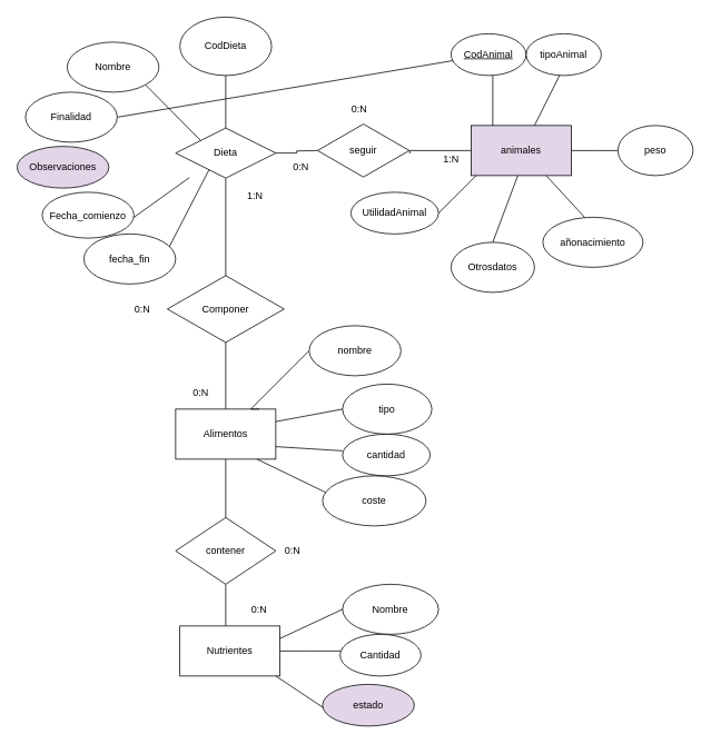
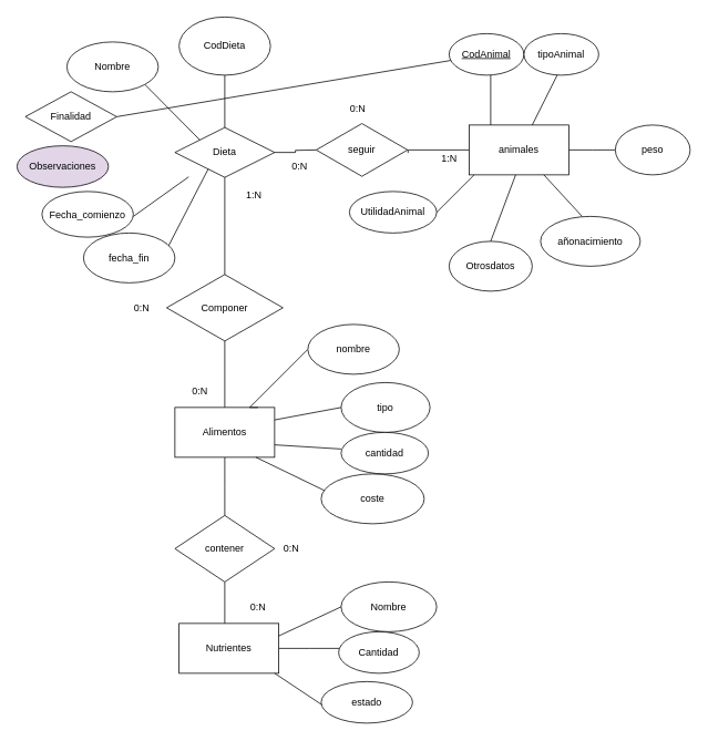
  <mxCell id="0" />
  <mxCell id="1" parent="0" />
  <mxCell id="2" style="edgeStyle=orthogonalEdgeStyle;rounded=0;orthogonalLoop=1;jettySize=auto;html=1;endArrow=none;endFill=0;" parent="1" source="5" edge="1"><mxGeometry relative="1" as="geometry"><mxPoint x="270" y="90" as="targetPoint" /></mxGeometry></mxCell>
  <mxCell id="3" style="edgeStyle=orthogonalEdgeStyle;rounded=0;orthogonalLoop=1;jettySize=auto;html=1;endArrow=none;endFill=0;" parent="1" source="5" edge="1"><mxGeometry relative="1" as="geometry"><mxPoint x="270" y="330" as="targetPoint" /></mxGeometry></mxCell>
  <mxCell id="4" style="edgeStyle=orthogonalEdgeStyle;rounded=0;orthogonalLoop=1;jettySize=auto;html=1;startArrow=none;startFill=0;endArrow=none;endFill=0;exitX=1;exitY=0.5;exitDx=0;exitDy=0;" edge="1" parent="1" source="5"><mxGeometry relative="1" as="geometry"><mxPoint x="380" y="180" as="targetPoint" /></mxGeometry></mxCell>
  <mxCell id="5" value="Dieta" style="rhombus;whiteSpace=wrap;html=1;" parent="1" vertex="1"><mxGeometry x="210" y="153" width="120" height="60" as="geometry" /></mxCell>
- <mxCell id="6" value="Finalidad" style="ellipse;whiteSpace=wrap;html=1;" parent="1" vertex="1"><mxGeometry x="30" y="110" width="110" height="60" as="geometry" /></mxCell>
+ <mxCell id="6" value="Finalidad" style="rhombus;whiteSpace=wrap;html=1;" parent="1" vertex="1"><mxGeometry x="30" y="110" width="110" height="60" as="geometry" /></mxCell>
  <mxCell id="7" value="" style="endArrow=none;html=1;exitX=0;exitY=0;exitDx=0;exitDy=0;entryX=1;entryY=1;entryDx=0;entryDy=0;" parent="1" source="5" edge="1" target="8"><mxGeometry width="50" height="50" relative="1" as="geometry"><mxPoint x="180" y="150" as="sourcePoint" /><mxPoint x="190" y="80" as="targetPoint" /></mxGeometry></mxCell>
  <mxCell id="8" value="Nombre" style="ellipse;whiteSpace=wrap;html=1;" parent="1" vertex="1"><mxGeometry x="80" y="50" width="110" height="60" as="geometry" /></mxCell>
  <mxCell id="9" value="Observaciones" style="ellipse;whiteSpace=wrap;html=1;fillColor=#e1d5e7;" parent="1" vertex="1"><mxGeometry x="20" y="175" width="110" height="50" as="geometry" /></mxCell>
  <mxCell id="10" value="CodDieta" style="ellipse;whiteSpace=wrap;html=1;" parent="1" vertex="1"><mxGeometry x="215" y="20" width="110" height="70" as="geometry" /></mxCell>
  <mxCell id="11" style="edgeStyle=orthogonalEdgeStyle;rounded=0;orthogonalLoop=1;jettySize=auto;html=1;endArrow=none;endFill=0;" parent="1" source="12" edge="1"><mxGeometry relative="1" as="geometry"><mxPoint x="270" y="490" as="targetPoint" /></mxGeometry></mxCell>
  <mxCell id="12" value="Componer" style="rhombus;whiteSpace=wrap;html=1;" parent="1" vertex="1"><mxGeometry x="200" y="330" width="140" height="80" as="geometry" /></mxCell>
  <mxCell id="13" style="edgeStyle=orthogonalEdgeStyle;rounded=0;orthogonalLoop=1;jettySize=auto;html=1;endArrow=none;endFill=0;" parent="1" source="14" edge="1"><mxGeometry relative="1" as="geometry"><mxPoint x="270" y="620" as="targetPoint" /></mxGeometry></mxCell>
  <mxCell id="14" value="Alimentos" style="rounded=0;whiteSpace=wrap;html=1;" parent="1" vertex="1"><mxGeometry x="210" y="490" width="120" height="60" as="geometry" /></mxCell>
  <mxCell id="15" style="edgeStyle=orthogonalEdgeStyle;rounded=0;orthogonalLoop=1;jettySize=auto;html=1;endArrow=none;endFill=0;" parent="1" source="16" edge="1"><mxGeometry relative="1" as="geometry"><mxPoint x="270" y="750" as="targetPoint" /></mxGeometry></mxCell>
  <mxCell id="16" value="contener" style="rhombus;whiteSpace=wrap;html=1;" parent="1" vertex="1"><mxGeometry x="210" y="620" width="120" height="80" as="geometry" /></mxCell>
  <mxCell id="17" style="edgeStyle=orthogonalEdgeStyle;rounded=0;orthogonalLoop=1;jettySize=auto;html=1;startArrow=none;startFill=0;endArrow=none;endFill=0;" edge="1" parent="1" source="18"><mxGeometry relative="1" as="geometry"><mxPoint x="410" y="780" as="targetPoint" /></mxGeometry></mxCell>
  <mxCell id="18" value="Nutrientes" style="rounded=0;whiteSpace=wrap;html=1;" parent="1" vertex="1"><mxGeometry x="215" y="750" width="120" height="60" as="geometry" /></mxCell>
  <mxCell id="19" style="edgeStyle=orthogonalEdgeStyle;rounded=0;orthogonalLoop=1;jettySize=auto;html=1;endArrow=none;endFill=0;" parent="1" source="21" edge="1"><mxGeometry relative="1" as="geometry"><mxPoint x="740" y="180" as="targetPoint" /></mxGeometry></mxCell>
  <mxCell id="20" style="edgeStyle=orthogonalEdgeStyle;rounded=0;orthogonalLoop=1;jettySize=auto;html=1;entryX=1.005;entryY=0.555;entryDx=0;entryDy=0;entryPerimeter=0;startArrow=none;startFill=0;endArrow=none;endFill=0;" edge="1" parent="1" source="21" target="33"><mxGeometry relative="1" as="geometry"><Array as="points"><mxPoint x="491" y="180" /></Array></mxGeometry></mxCell>
- <mxCell id="21" value="animales" style="rounded=0;whiteSpace=wrap;html=1;fillColor=#e1d5e7;" parent="1" vertex="1"><mxGeometry x="564" y="150" width="120" height="60" as="geometry" /></mxCell>
+ <mxCell id="21" value="animales" style="rounded=0;whiteSpace=wrap;html=1;" parent="1" vertex="1"><mxGeometry x="564" y="150" width="120" height="60" as="geometry" /></mxCell>
  <mxCell id="22" value="" style="endArrow=none;html=1;" parent="1" edge="1"><mxGeometry width="50" height="50" relative="1" as="geometry"><mxPoint x="590" y="150" as="sourcePoint" /><mxPoint x="590" y="90" as="targetPoint" /></mxGeometry></mxCell>
  <mxCell id="23" value="&lt;u&gt;CodAnimal&lt;/u&gt;" style="ellipse;whiteSpace=wrap;html=1;" parent="1" vertex="1"><mxGeometry x="540" y="40" width="90" height="50" as="geometry" /></mxCell>
  <mxCell id="24" value="" style="endArrow=none;html=1;" parent="1" edge="1"><mxGeometry width="50" height="50" relative="1" as="geometry"><mxPoint x="640" y="150" as="sourcePoint" /><mxPoint x="670" y="90" as="targetPoint" /></mxGeometry></mxCell>
  <mxCell id="25" value="tipoAnimal" style="ellipse;whiteSpace=wrap;html=1;" parent="1" vertex="1"><mxGeometry x="630" y="40" width="90" height="50" as="geometry" /></mxCell>
  <mxCell id="26" value="peso" style="ellipse;whiteSpace=wrap;html=1;" parent="1" vertex="1"><mxGeometry x="740" y="150" width="90" height="60" as="geometry" /></mxCell>
  <mxCell id="27" value="" style="endArrow=none;html=1;entryX=0.75;entryY=1;entryDx=0;entryDy=0;" parent="1" target="21" edge="1"><mxGeometry width="50" height="50" relative="1" as="geometry"><mxPoint x="700" y="260" as="sourcePoint" /><mxPoint x="690" y="210" as="targetPoint" /></mxGeometry></mxCell>
  <mxCell id="28" value="añonacimiento" style="ellipse;whiteSpace=wrap;html=1;" parent="1" vertex="1"><mxGeometry x="650" y="260" width="120" height="60" as="geometry" /></mxCell>
  <mxCell id="29" value="" style="endArrow=none;html=1;" parent="1" edge="1"><mxGeometry width="50" height="50" relative="1" as="geometry"><mxPoint x="590" y="290" as="sourcePoint" /><mxPoint x="620" y="210" as="targetPoint" /></mxGeometry></mxCell>
  <mxCell id="30" value="Otrosdatos" style="ellipse;whiteSpace=wrap;html=1;" parent="1" vertex="1"><mxGeometry x="540" y="290" width="100" height="60" as="geometry" /></mxCell>
  <mxCell id="31" value="" style="endArrow=none;html=1;" parent="1" edge="1"><mxGeometry width="50" height="50" relative="1" as="geometry"><mxPoint x="520" y="260" as="sourcePoint" /><mxPoint x="570" y="210" as="targetPoint" /></mxGeometry></mxCell>
  <mxCell id="32" value="UtilidadAnimal" style="ellipse;whiteSpace=wrap;html=1;" parent="1" vertex="1"><mxGeometry x="420" y="230" width="105" height="50" as="geometry" /></mxCell>
  <mxCell id="33" value="seguir" style="html=1;whiteSpace=wrap;aspect=fixed;shape=isoRectangle;" vertex="1" parent="1"><mxGeometry x="380" y="147" width="110" height="66" as="geometry" /></mxCell>
  <mxCell id="34" value="0:N" style="text;html=1;align=center;verticalAlign=middle;resizable=0;points=[];autosize=1;" vertex="1" parent="1"><mxGeometry x="415" y="120" width="30" height="20" as="geometry" /></mxCell>
  <mxCell id="35" value="0:N" style="text;html=1;align=center;verticalAlign=middle;resizable=0;points=[];autosize=1;" vertex="1" parent="1"><mxGeometry x="345" y="190" width="30" height="20" as="geometry" /></mxCell>
  <mxCell id="36" value="" style="endArrow=none;html=1;exitX=1;exitY=0.5;exitDx=0;exitDy=0;" edge="1" parent="1" source="6" target="23"><mxGeometry width="50" height="50" relative="1" as="geometry"><mxPoint x="150" y="190" as="sourcePoint" /><mxPoint x="200" y="140" as="targetPoint" /></mxGeometry></mxCell>
  <mxCell id="37" value="" style="endArrow=none;html=1;entryX=0.138;entryY=0.99;entryDx=0;entryDy=0;entryPerimeter=0;" edge="1" parent="1" target="5"><mxGeometry width="50" height="50" relative="1" as="geometry"><mxPoint x="160" y="260" as="sourcePoint" /><mxPoint x="250" y="220" as="targetPoint" /></mxGeometry></mxCell>
  <mxCell id="38" value="Fecha_comienzo" style="ellipse;whiteSpace=wrap;html=1;" vertex="1" parent="1"><mxGeometry x="50" y="230" width="110" height="55" as="geometry" /></mxCell>
  <mxCell id="39" value="" style="endArrow=none;html=1;entryX=0.25;entryY=1;entryDx=0;entryDy=0;" edge="1" parent="1" target="5"><mxGeometry width="50" height="50" relative="1" as="geometry"><mxPoint x="200" y="300" as="sourcePoint" /><mxPoint x="270" y="210" as="targetPoint" /></mxGeometry></mxCell>
  <mxCell id="40" value="fecha_fin" style="ellipse;whiteSpace=wrap;html=1;" vertex="1" parent="1"><mxGeometry x="100" y="280" width="110" height="60" as="geometry" /></mxCell>
  <mxCell id="41" value="1:N" style="text;html=1;align=center;verticalAlign=middle;resizable=0;points=[];autosize=1;" vertex="1" parent="1"><mxGeometry x="525" y="180" width="30" height="20" as="geometry" /></mxCell>
  <mxCell id="42" value="1:N" style="text;html=1;align=center;verticalAlign=middle;resizable=0;points=[];autosize=1;" vertex="1" parent="1"><mxGeometry x="290" y="225" width="30" height="20" as="geometry" /></mxCell>
  <mxCell id="43" value="" style="endArrow=none;html=1;entryX=0;entryY=0.5;entryDx=0;entryDy=0;" edge="1" parent="1" source="14" target="44"><mxGeometry width="50" height="50" relative="1" as="geometry"><mxPoint x="330" y="530" as="sourcePoint" /><mxPoint x="400" y="470" as="targetPoint" /><Array as="points" /></mxGeometry></mxCell>
  <mxCell id="44" value="nombre" style="ellipse;whiteSpace=wrap;html=1;" vertex="1" parent="1"><mxGeometry x="370" y="390" width="110" height="60" as="geometry" /></mxCell>
  <mxCell id="45" style="edgeStyle=orthogonalEdgeStyle;rounded=0;orthogonalLoop=1;jettySize=auto;html=1;entryX=0.75;entryY=0;entryDx=0;entryDy=0;startArrow=none;startFill=0;endArrow=none;endFill=0;" edge="1" parent="1" target="14"><mxGeometry relative="1" as="geometry"><mxPoint x="310" y="490" as="sourcePoint" /></mxGeometry></mxCell>
  <mxCell id="46" value="" style="endArrow=none;html=1;exitX=1;exitY=0.25;exitDx=0;exitDy=0;" edge="1" parent="1" source="14"><mxGeometry width="50" height="50" relative="1" as="geometry"><mxPoint x="330" y="540" as="sourcePoint" /><mxPoint x="410" y="490" as="targetPoint" /></mxGeometry></mxCell>
  <mxCell id="47" value="tipo" style="ellipse;whiteSpace=wrap;html=1;" vertex="1" parent="1"><mxGeometry x="410" y="460" width="107" height="60" as="geometry" /></mxCell>
  <mxCell id="48" value="" style="endArrow=none;html=1;exitX=1;exitY=0.75;exitDx=0;exitDy=0;" edge="1" parent="1" source="14"><mxGeometry width="50" height="50" relative="1" as="geometry"><mxPoint x="340" y="540" as="sourcePoint" /><mxPoint x="410" y="540" as="targetPoint" /></mxGeometry></mxCell>
  <mxCell id="49" value="cantidad" style="ellipse;whiteSpace=wrap;html=1;" vertex="1" parent="1"><mxGeometry x="410" y="520" width="105" height="50" as="geometry" /></mxCell>
  <mxCell id="50" value="" style="endArrow=none;html=1;entryX=0.812;entryY=1;entryDx=0;entryDy=0;entryPerimeter=0;" edge="1" parent="1" target="14"><mxGeometry width="50" height="50" relative="1" as="geometry"><mxPoint x="390" y="590" as="sourcePoint" /><mxPoint x="320" y="560" as="targetPoint" /></mxGeometry></mxCell>
  <mxCell id="51" value="coste" style="ellipse;whiteSpace=wrap;html=1;" vertex="1" parent="1"><mxGeometry x="386" y="570" width="124" height="60" as="geometry" /></mxCell>
  <mxCell id="52" value="0:N" style="text;html=1;align=center;verticalAlign=middle;resizable=0;points=[];autosize=1;" vertex="1" parent="1"><mxGeometry x="225" y="460" width="30" height="20" as="geometry" /></mxCell>
  <mxCell id="53" value="0:N" style="text;html=1;align=center;verticalAlign=middle;resizable=0;points=[];autosize=1;" vertex="1" parent="1"><mxGeometry x="155" y="360" width="30" height="20" as="geometry" /></mxCell>
  <mxCell id="54" value="0:N" style="text;html=1;align=center;verticalAlign=middle;resizable=0;points=[];autosize=1;" vertex="1" parent="1"><mxGeometry x="335" y="650" width="30" height="20" as="geometry" /></mxCell>
  <mxCell id="55" value="0:N" style="text;html=1;align=center;verticalAlign=middle;resizable=0;points=[];autosize=1;" vertex="1" parent="1"><mxGeometry x="295" y="720" width="30" height="20" as="geometry" /></mxCell>
  <mxCell id="56" value="" style="endArrow=none;html=1;exitX=1;exitY=0.25;exitDx=0;exitDy=0;" edge="1" parent="1" source="18"><mxGeometry width="50" height="50" relative="1" as="geometry"><mxPoint x="340" y="800" as="sourcePoint" /><mxPoint x="410" y="730" as="targetPoint" /></mxGeometry></mxCell>
  <mxCell id="57" value="Nombre" style="ellipse;whiteSpace=wrap;html=1;" vertex="1" parent="1"><mxGeometry x="410" y="700" width="115" height="60" as="geometry" /></mxCell>
  <mxCell id="58" value="Cantidad" style="ellipse;whiteSpace=wrap;html=1;" vertex="1" parent="1"><mxGeometry x="407" y="760" width="97" height="50" as="geometry" /></mxCell>
  <mxCell id="59" value="" style="endArrow=none;html=1;" edge="1" parent="1"><mxGeometry width="50" height="50" relative="1" as="geometry"><mxPoint x="390" y="850" as="sourcePoint" /><mxPoint x="330" y="810" as="targetPoint" /></mxGeometry></mxCell>
- <mxCell id="60" value="estado" style="ellipse;whiteSpace=wrap;html=1;fillColor=#e1d5e7;" vertex="1" parent="1"><mxGeometry x="386" y="820" width="110" height="50" as="geometry" /></mxCell>
+ <mxCell id="60" value="estado" style="ellipse;whiteSpace=wrap;html=1;" vertex="1" parent="1"><mxGeometry x="386" y="820" width="110" height="50" as="geometry" /></mxCell>
